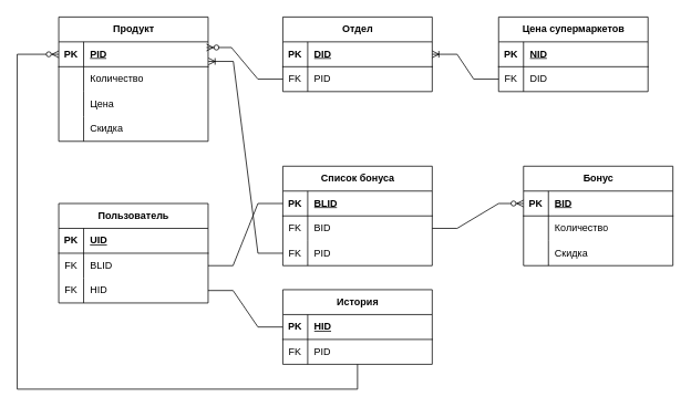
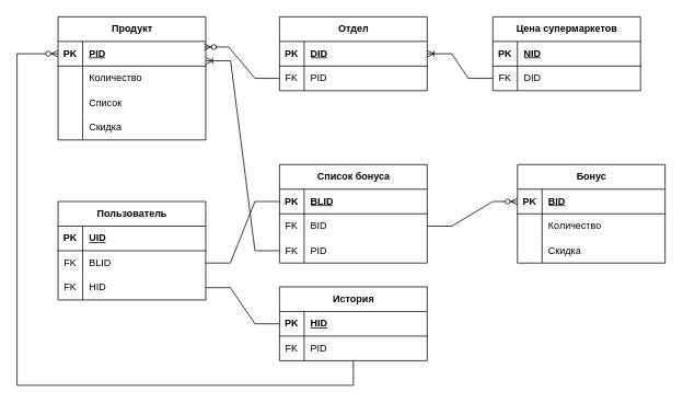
  <mxCell id="0" />
  <mxCell id="1" parent="0" />
  <mxCell id="2" value="Отдел" style="shape=table;startSize=30;container=1;collapsible=1;childLayout=tableLayout;fixedRows=1;rowLines=0;fontStyle=1;align=center;resizeLast=1;html=1;" parent="1" vertex="1"><mxGeometry x="340" y="20" width="180" height="90" as="geometry" /></mxCell>
  <mxCell id="3" value="" style="shape=tableRow;horizontal=0;startSize=0;swimlaneHead=0;swimlaneBody=0;fillColor=none;collapsible=0;dropTarget=0;points=[[0,0.5],[1,0.5]];portConstraint=eastwest;top=0;left=0;right=0;bottom=1;" parent="2" vertex="1"><mxGeometry y="30" width="180" height="30" as="geometry" /></mxCell>
  <mxCell id="4" value="PK" style="shape=partialRectangle;connectable=0;fillColor=none;top=0;left=0;bottom=0;right=0;fontStyle=1;overflow=hidden;whiteSpace=wrap;html=1;" parent="3" vertex="1"><mxGeometry width="30" height="30" as="geometry"><mxRectangle width="30" height="30" as="alternateBounds" /></mxGeometry></mxCell>
  <mxCell id="5" value="DID" style="shape=partialRectangle;connectable=0;fillColor=none;top=0;left=0;bottom=0;right=0;align=left;spacingLeft=6;fontStyle=5;overflow=hidden;whiteSpace=wrap;html=1;" parent="3" vertex="1"><mxGeometry x="30" width="150" height="30" as="geometry"><mxRectangle width="150" height="30" as="alternateBounds" /></mxGeometry></mxCell>
  <mxCell id="6" value="" style="shape=tableRow;horizontal=0;startSize=0;swimlaneHead=0;swimlaneBody=0;fillColor=none;collapsible=0;dropTarget=0;points=[[0,0.5],[1,0.5]];portConstraint=eastwest;top=0;left=0;right=0;bottom=0;" parent="2" vertex="1"><mxGeometry y="60" width="180" height="30" as="geometry" /></mxCell>
  <mxCell id="7" value="FK" style="shape=partialRectangle;connectable=0;fillColor=none;top=0;left=0;bottom=0;right=0;editable=1;overflow=hidden;whiteSpace=wrap;html=1;" parent="6" vertex="1"><mxGeometry width="30" height="30" as="geometry"><mxRectangle width="30" height="30" as="alternateBounds" /></mxGeometry></mxCell>
  <mxCell id="8" value="PID" style="shape=partialRectangle;connectable=0;fillColor=none;top=0;left=0;bottom=0;right=0;align=left;spacingLeft=6;overflow=hidden;whiteSpace=wrap;html=1;" parent="6" vertex="1"><mxGeometry x="30" width="150" height="30" as="geometry"><mxRectangle width="150" height="30" as="alternateBounds" /></mxGeometry></mxCell>
  <mxCell id="9" value="Продукт" style="shape=table;startSize=30;container=1;collapsible=1;childLayout=tableLayout;fixedRows=1;rowLines=0;fontStyle=1;align=center;resizeLast=1;html=1;" parent="1" vertex="1"><mxGeometry x="70" y="20" width="180" height="150" as="geometry" /></mxCell>
  <mxCell id="10" value="" style="shape=tableRow;horizontal=0;startSize=0;swimlaneHead=0;swimlaneBody=0;fillColor=none;collapsible=0;dropTarget=0;points=[[0,0.5],[1,0.5]];portConstraint=eastwest;top=0;left=0;right=0;bottom=1;" parent="9" vertex="1"><mxGeometry y="30" width="180" height="30" as="geometry" /></mxCell>
  <mxCell id="11" value="PK" style="shape=partialRectangle;connectable=0;fillColor=none;top=0;left=0;bottom=0;right=0;fontStyle=1;overflow=hidden;whiteSpace=wrap;html=1;" parent="10" vertex="1"><mxGeometry width="30" height="30" as="geometry"><mxRectangle width="30" height="30" as="alternateBounds" /></mxGeometry></mxCell>
  <mxCell id="12" value="PID" style="shape=partialRectangle;connectable=0;fillColor=none;top=0;left=0;bottom=0;right=0;align=left;spacingLeft=6;fontStyle=5;overflow=hidden;whiteSpace=wrap;html=1;" parent="10" vertex="1"><mxGeometry x="30" width="150" height="30" as="geometry"><mxRectangle width="150" height="30" as="alternateBounds" /></mxGeometry></mxCell>
  <mxCell id="13" value="" style="shape=tableRow;horizontal=0;startSize=0;swimlaneHead=0;swimlaneBody=0;fillColor=none;collapsible=0;dropTarget=0;points=[[0,0.5],[1,0.5]];portConstraint=eastwest;top=0;left=0;right=0;bottom=0;" parent="9" vertex="1"><mxGeometry y="60" width="180" height="30" as="geometry" /></mxCell>
  <mxCell id="14" value="" style="shape=partialRectangle;connectable=0;fillColor=none;top=0;left=0;bottom=0;right=0;editable=1;overflow=hidden;whiteSpace=wrap;html=1;" parent="13" vertex="1"><mxGeometry width="30" height="30" as="geometry"><mxRectangle width="30" height="30" as="alternateBounds" /></mxGeometry></mxCell>
  <mxCell id="15" value="Количество" style="shape=partialRectangle;connectable=0;fillColor=none;top=0;left=0;bottom=0;right=0;align=left;spacingLeft=6;overflow=hidden;whiteSpace=wrap;html=1;" parent="13" vertex="1"><mxGeometry x="30" width="150" height="30" as="geometry"><mxRectangle width="150" height="30" as="alternateBounds" /></mxGeometry></mxCell>
  <mxCell id="16" value="" style="shape=tableRow;horizontal=0;startSize=0;swimlaneHead=0;swimlaneBody=0;fillColor=none;collapsible=0;dropTarget=0;points=[[0,0.5],[1,0.5]];portConstraint=eastwest;top=0;left=0;right=0;bottom=0;" parent="9" vertex="1"><mxGeometry y="90" width="180" height="30" as="geometry" /></mxCell>
  <mxCell id="17" value="" style="shape=partialRectangle;connectable=0;fillColor=none;top=0;left=0;bottom=0;right=0;editable=1;overflow=hidden;whiteSpace=wrap;html=1;" parent="16" vertex="1"><mxGeometry width="30" height="30" as="geometry"><mxRectangle width="30" height="30" as="alternateBounds" /></mxGeometry></mxCell>
- <mxCell id="18" value="Цена" style="shape=partialRectangle;connectable=0;fillColor=none;top=0;left=0;bottom=0;right=0;align=left;spacingLeft=6;overflow=hidden;whiteSpace=wrap;html=1;" parent="16" vertex="1"><mxGeometry x="30" width="150" height="30" as="geometry"><mxRectangle width="150" height="30" as="alternateBounds" /></mxGeometry></mxCell>
+ <mxCell id="18" value="Список" style="shape=partialRectangle;connectable=0;fillColor=none;top=0;left=0;bottom=0;right=0;align=left;spacingLeft=6;overflow=hidden;whiteSpace=wrap;html=1;" parent="16" vertex="1"><mxGeometry x="30" width="150" height="30" as="geometry"><mxRectangle width="150" height="30" as="alternateBounds" /></mxGeometry></mxCell>
  <mxCell id="19" value="" style="shape=tableRow;horizontal=0;startSize=0;swimlaneHead=0;swimlaneBody=0;fillColor=none;collapsible=0;dropTarget=0;points=[[0,0.5],[1,0.5]];portConstraint=eastwest;top=0;left=0;right=0;bottom=0;" parent="9" vertex="1"><mxGeometry y="120" width="180" height="30" as="geometry" /></mxCell>
  <mxCell id="20" value="" style="shape=partialRectangle;connectable=0;fillColor=none;top=0;left=0;bottom=0;right=0;editable=1;overflow=hidden;whiteSpace=wrap;html=1;" parent="19" vertex="1"><mxGeometry width="30" height="30" as="geometry"><mxRectangle width="30" height="30" as="alternateBounds" /></mxGeometry></mxCell>
  <mxCell id="21" value="Скидка" style="shape=partialRectangle;connectable=0;fillColor=none;top=0;left=0;bottom=0;right=0;align=left;spacingLeft=6;overflow=hidden;whiteSpace=wrap;html=1;" parent="19" vertex="1"><mxGeometry x="30" width="150" height="30" as="geometry"><mxRectangle width="150" height="30" as="alternateBounds" /></mxGeometry></mxCell>
  <mxCell id="22" value="Цена супермаркетов" style="shape=table;startSize=30;container=1;collapsible=1;childLayout=tableLayout;fixedRows=1;rowLines=0;fontStyle=1;align=center;resizeLast=1;html=1;" parent="1" vertex="1"><mxGeometry x="600" y="20" width="180" height="90" as="geometry" /></mxCell>
  <mxCell id="23" value="" style="shape=tableRow;horizontal=0;startSize=0;swimlaneHead=0;swimlaneBody=0;fillColor=none;collapsible=0;dropTarget=0;points=[[0,0.5],[1,0.5]];portConstraint=eastwest;top=0;left=0;right=0;bottom=1;" parent="22" vertex="1"><mxGeometry y="30" width="180" height="30" as="geometry" /></mxCell>
  <mxCell id="24" value="PK" style="shape=partialRectangle;connectable=0;fillColor=none;top=0;left=0;bottom=0;right=0;fontStyle=1;overflow=hidden;whiteSpace=wrap;html=1;" parent="23" vertex="1"><mxGeometry width="30" height="30" as="geometry"><mxRectangle width="30" height="30" as="alternateBounds" /></mxGeometry></mxCell>
  <mxCell id="25" value="NID" style="shape=partialRectangle;connectable=0;fillColor=none;top=0;left=0;bottom=0;right=0;align=left;spacingLeft=6;fontStyle=5;overflow=hidden;whiteSpace=wrap;html=1;" parent="23" vertex="1"><mxGeometry x="30" width="150" height="30" as="geometry"><mxRectangle width="150" height="30" as="alternateBounds" /></mxGeometry></mxCell>
  <mxCell id="26" value="" style="shape=tableRow;horizontal=0;startSize=0;swimlaneHead=0;swimlaneBody=0;fillColor=none;collapsible=0;dropTarget=0;points=[[0,0.5],[1,0.5]];portConstraint=eastwest;top=0;left=0;right=0;bottom=0;" parent="22" vertex="1"><mxGeometry y="60" width="180" height="30" as="geometry" /></mxCell>
  <mxCell id="27" value="FK" style="shape=partialRectangle;connectable=0;fillColor=none;top=0;left=0;bottom=0;right=0;editable=1;overflow=hidden;whiteSpace=wrap;html=1;" parent="26" vertex="1"><mxGeometry width="30" height="30" as="geometry"><mxRectangle width="30" height="30" as="alternateBounds" /></mxGeometry></mxCell>
  <mxCell id="28" value="DID" style="shape=partialRectangle;connectable=0;fillColor=none;top=0;left=0;bottom=0;right=0;align=left;spacingLeft=6;overflow=hidden;whiteSpace=wrap;html=1;" parent="26" vertex="1"><mxGeometry x="30" width="150" height="30" as="geometry"><mxRectangle width="150" height="30" as="alternateBounds" /></mxGeometry></mxCell>
  <mxCell id="29" value="" style="fontSize=12;html=1;endArrow=ERzeroToMany;endFill=1;rounded=0;entryX=0.989;entryY=0.227;entryDx=0;entryDy=0;exitX=0;exitY=0.5;exitDx=0;exitDy=0;edgeStyle=entityRelationEdgeStyle;entryPerimeter=0;" parent="1" source="6" target="10" edge="1"><mxGeometry width="100" height="100" relative="1" as="geometry"><mxPoint x="340" y="110" as="sourcePoint" /><mxPoint x="350" y="220" as="targetPoint" /></mxGeometry></mxCell>
  <mxCell id="30" value="" style="fontSize=12;html=1;endArrow=ERoneToMany;rounded=0;entryX=1;entryY=0.5;entryDx=0;entryDy=0;exitX=0;exitY=0.5;exitDx=0;exitDy=0;edgeStyle=entityRelationEdgeStyle;" parent="1" source="26" target="3" edge="1"><mxGeometry width="100" height="100" relative="1" as="geometry"><mxPoint x="600" y="80" as="sourcePoint" /><mxPoint x="700" as="targetPoint" y="-20" /></mxGeometry></mxCell>
  <mxCell id="31" value="Пользователь" style="shape=table;startSize=30;container=1;collapsible=1;childLayout=tableLayout;fixedRows=1;rowLines=0;fontStyle=1;align=center;resizeLast=1;html=1;" parent="1" vertex="1"><mxGeometry x="70" y="245" width="180" height="120" as="geometry" /></mxCell>
  <mxCell id="32" value="" style="shape=tableRow;horizontal=0;startSize=0;swimlaneHead=0;swimlaneBody=0;fillColor=none;collapsible=0;dropTarget=0;points=[[0,0.5],[1,0.5]];portConstraint=eastwest;top=0;left=0;right=0;bottom=1;" parent="31" vertex="1"><mxGeometry y="30" width="180" height="30" as="geometry" /></mxCell>
  <mxCell id="33" value="PK" style="shape=partialRectangle;connectable=0;fillColor=none;top=0;left=0;bottom=0;right=0;fontStyle=1;overflow=hidden;whiteSpace=wrap;html=1;" parent="32" vertex="1"><mxGeometry width="30" height="30" as="geometry"><mxRectangle width="30" height="30" as="alternateBounds" /></mxGeometry></mxCell>
  <mxCell id="34" value="UID" style="shape=partialRectangle;connectable=0;fillColor=none;top=0;left=0;bottom=0;right=0;align=left;spacingLeft=6;fontStyle=5;overflow=hidden;whiteSpace=wrap;html=1;" parent="32" vertex="1"><mxGeometry x="30" width="150" height="30" as="geometry"><mxRectangle width="150" height="30" as="alternateBounds" /></mxGeometry></mxCell>
  <mxCell id="35" value="" style="shape=tableRow;horizontal=0;startSize=0;swimlaneHead=0;swimlaneBody=0;fillColor=none;collapsible=0;dropTarget=0;points=[[0,0.5],[1,0.5]];portConstraint=eastwest;top=0;left=0;right=0;bottom=0;" parent="31" vertex="1"><mxGeometry y="60" width="180" height="30" as="geometry" /></mxCell>
  <mxCell id="36" value="FK" style="shape=partialRectangle;connectable=0;fillColor=none;top=0;left=0;bottom=0;right=0;editable=1;overflow=hidden;whiteSpace=wrap;html=1;" parent="35" vertex="1"><mxGeometry width="30" height="30" as="geometry"><mxRectangle width="30" height="30" as="alternateBounds" /></mxGeometry></mxCell>
  <mxCell id="37" value="BLID" style="shape=partialRectangle;connectable=0;fillColor=none;top=0;left=0;bottom=0;right=0;align=left;spacingLeft=6;overflow=hidden;whiteSpace=wrap;html=1;" parent="35" vertex="1"><mxGeometry x="30" width="150" height="30" as="geometry"><mxRectangle width="150" height="30" as="alternateBounds" /></mxGeometry></mxCell>
  <mxCell id="38" value="" style="shape=tableRow;horizontal=0;startSize=0;swimlaneHead=0;swimlaneBody=0;fillColor=none;collapsible=0;dropTarget=0;points=[[0,0.5],[1,0.5]];portConstraint=eastwest;top=0;left=0;right=0;bottom=0;" parent="31" vertex="1"><mxGeometry y="90" width="180" height="30" as="geometry" /></mxCell>
  <mxCell id="39" value="FK" style="shape=partialRectangle;connectable=0;fillColor=none;top=0;left=0;bottom=0;right=0;editable=1;overflow=hidden;whiteSpace=wrap;html=1;" parent="38" vertex="1"><mxGeometry width="30" height="30" as="geometry"><mxRectangle width="30" height="30" as="alternateBounds" /></mxGeometry></mxCell>
  <mxCell id="40" value="HID" style="shape=partialRectangle;connectable=0;fillColor=none;top=0;left=0;bottom=0;right=0;align=left;spacingLeft=6;overflow=hidden;whiteSpace=wrap;html=1;" parent="38" vertex="1"><mxGeometry x="30" width="150" height="30" as="geometry"><mxRectangle width="150" height="30" as="alternateBounds" /></mxGeometry></mxCell>
  <mxCell id="41" value="Список бонуса" style="shape=table;startSize=30;container=1;collapsible=1;childLayout=tableLayout;fixedRows=1;rowLines=0;fontStyle=1;align=center;resizeLast=1;html=1;" parent="1" vertex="1"><mxGeometry x="340" y="200" width="180" height="120" as="geometry" /></mxCell>
  <mxCell id="42" value="" style="shape=tableRow;horizontal=0;startSize=0;swimlaneHead=0;swimlaneBody=0;fillColor=none;collapsible=0;dropTarget=0;points=[[0,0.5],[1,0.5]];portConstraint=eastwest;top=0;left=0;right=0;bottom=1;" parent="41" vertex="1"><mxGeometry y="30" width="180" height="30" as="geometry" /></mxCell>
  <mxCell id="43" value="PK" style="shape=partialRectangle;connectable=0;fillColor=none;top=0;left=0;bottom=0;right=0;fontStyle=1;overflow=hidden;whiteSpace=wrap;html=1;" parent="42" vertex="1"><mxGeometry width="30" height="30" as="geometry"><mxRectangle width="30" height="30" as="alternateBounds" /></mxGeometry></mxCell>
  <mxCell id="44" value="BLID" style="shape=partialRectangle;connectable=0;fillColor=none;top=0;left=0;bottom=0;right=0;align=left;spacingLeft=6;fontStyle=5;overflow=hidden;whiteSpace=wrap;html=1;" parent="42" vertex="1"><mxGeometry x="30" width="150" height="30" as="geometry"><mxRectangle width="150" height="30" as="alternateBounds" /></mxGeometry></mxCell>
  <mxCell id="45" value="" style="shape=tableRow;horizontal=0;startSize=0;swimlaneHead=0;swimlaneBody=0;fillColor=none;collapsible=0;dropTarget=0;points=[[0,0.5],[1,0.5]];portConstraint=eastwest;top=0;left=0;right=0;bottom=0;" parent="41" vertex="1"><mxGeometry y="60" width="180" height="30" as="geometry" /></mxCell>
  <mxCell id="46" value="FK" style="shape=partialRectangle;connectable=0;fillColor=none;top=0;left=0;bottom=0;right=0;editable=1;overflow=hidden;whiteSpace=wrap;html=1;" parent="45" vertex="1"><mxGeometry width="30" height="30" as="geometry"><mxRectangle width="30" height="30" as="alternateBounds" /></mxGeometry></mxCell>
  <mxCell id="47" value="BID" style="shape=partialRectangle;connectable=0;fillColor=none;top=0;left=0;bottom=0;right=0;align=left;spacingLeft=6;overflow=hidden;whiteSpace=wrap;html=1;" parent="45" vertex="1"><mxGeometry x="30" width="150" height="30" as="geometry"><mxRectangle width="150" height="30" as="alternateBounds" /></mxGeometry></mxCell>
  <mxCell id="48" value="" style="shape=tableRow;horizontal=0;startSize=0;swimlaneHead=0;swimlaneBody=0;fillColor=none;collapsible=0;dropTarget=0;points=[[0,0.5],[1,0.5]];portConstraint=eastwest;top=0;left=0;right=0;bottom=0;" vertex="1" parent="41"><mxGeometry y="90" width="180" height="30" as="geometry" /></mxCell>
  <mxCell id="49" value="FK" style="shape=partialRectangle;connectable=0;fillColor=none;top=0;left=0;bottom=0;right=0;editable=1;overflow=hidden;whiteSpace=wrap;html=1;" vertex="1" parent="48"><mxGeometry width="30" height="30" as="geometry"><mxRectangle width="30" height="30" as="alternateBounds" /></mxGeometry></mxCell>
  <mxCell id="50" value="PID" style="shape=partialRectangle;connectable=0;fillColor=none;top=0;left=0;bottom=0;right=0;align=left;spacingLeft=6;overflow=hidden;whiteSpace=wrap;html=1;" vertex="1" parent="48"><mxGeometry x="30" width="150" height="30" as="geometry"><mxRectangle width="150" height="30" as="alternateBounds" /></mxGeometry></mxCell>
  <mxCell id="51" value="" style="endArrow=none;html=1;rounded=0;exitX=1;exitY=0.5;exitDx=0;exitDy=0;entryX=0;entryY=0.5;entryDx=0;entryDy=0;edgeStyle=entityRelationEdgeStyle;" parent="1" source="35" target="42" edge="1"><mxGeometry relative="1" as="geometry"><mxPoint x="520" y="200" as="sourcePoint" /><mxPoint x="680" y="200" as="targetPoint" /></mxGeometry></mxCell>
  <mxCell id="52" value="Бонус" style="shape=table;startSize=30;container=1;collapsible=1;childLayout=tableLayout;fixedRows=1;rowLines=0;fontStyle=1;align=center;resizeLast=1;html=1;" parent="1" vertex="1"><mxGeometry x="630" y="200" width="180" height="120" as="geometry" /></mxCell>
  <mxCell id="53" value="" style="shape=tableRow;horizontal=0;startSize=0;swimlaneHead=0;swimlaneBody=0;fillColor=none;collapsible=0;dropTarget=0;points=[[0,0.5],[1,0.5]];portConstraint=eastwest;top=0;left=0;right=0;bottom=1;" parent="52" vertex="1"><mxGeometry y="30" width="180" height="30" as="geometry" /></mxCell>
  <mxCell id="54" value="PK" style="shape=partialRectangle;connectable=0;fillColor=none;top=0;left=0;bottom=0;right=0;fontStyle=1;overflow=hidden;whiteSpace=wrap;html=1;" parent="53" vertex="1"><mxGeometry width="30" height="30" as="geometry"><mxRectangle width="30" height="30" as="alternateBounds" /></mxGeometry></mxCell>
  <mxCell id="55" value="BID" style="shape=partialRectangle;connectable=0;fillColor=none;top=0;left=0;bottom=0;right=0;align=left;spacingLeft=6;fontStyle=5;overflow=hidden;whiteSpace=wrap;html=1;" parent="53" vertex="1"><mxGeometry x="30" width="150" height="30" as="geometry"><mxRectangle width="150" height="30" as="alternateBounds" /></mxGeometry></mxCell>
  <mxCell id="56" value="" style="shape=tableRow;horizontal=0;startSize=0;swimlaneHead=0;swimlaneBody=0;fillColor=none;collapsible=0;dropTarget=0;points=[[0,0.5],[1,0.5]];portConstraint=eastwest;top=0;left=0;right=0;bottom=0;" parent="52" vertex="1"><mxGeometry y="60" width="180" height="30" as="geometry" /></mxCell>
  <mxCell id="57" value="" style="shape=partialRectangle;connectable=0;fillColor=none;top=0;left=0;bottom=0;right=0;editable=1;overflow=hidden;whiteSpace=wrap;html=1;" parent="56" vertex="1"><mxGeometry width="30" height="30" as="geometry"><mxRectangle width="30" height="30" as="alternateBounds" /></mxGeometry></mxCell>
  <mxCell id="58" value="Количество" style="shape=partialRectangle;connectable=0;fillColor=none;top=0;left=0;bottom=0;right=0;align=left;spacingLeft=6;overflow=hidden;whiteSpace=wrap;html=1;" parent="56" vertex="1"><mxGeometry x="30" width="150" height="30" as="geometry"><mxRectangle width="150" height="30" as="alternateBounds" /></mxGeometry></mxCell>
  <mxCell id="59" value="" style="shape=tableRow;horizontal=0;startSize=0;swimlaneHead=0;swimlaneBody=0;fillColor=none;collapsible=0;dropTarget=0;points=[[0,0.5],[1,0.5]];portConstraint=eastwest;top=0;left=0;right=0;bottom=0;" parent="52" vertex="1"><mxGeometry y="90" width="180" height="30" as="geometry" /></mxCell>
  <mxCell id="60" value="" style="shape=partialRectangle;connectable=0;fillColor=none;top=0;left=0;bottom=0;right=0;editable=1;overflow=hidden;whiteSpace=wrap;html=1;" parent="59" vertex="1"><mxGeometry width="30" height="30" as="geometry"><mxRectangle width="30" height="30" as="alternateBounds" /></mxGeometry></mxCell>
  <mxCell id="61" value="Скидка" style="shape=partialRectangle;connectable=0;fillColor=none;top=0;left=0;bottom=0;right=0;align=left;spacingLeft=6;overflow=hidden;whiteSpace=wrap;html=1;" parent="59" vertex="1"><mxGeometry x="30" width="150" height="30" as="geometry"><mxRectangle width="150" height="30" as="alternateBounds" /></mxGeometry></mxCell>
  <mxCell id="62" value="" style="edgeStyle=entityRelationEdgeStyle;fontSize=12;html=1;endArrow=ERzeroToMany;endFill=1;rounded=0;exitX=1;exitY=0.5;exitDx=0;exitDy=0;entryX=0;entryY=0.5;entryDx=0;entryDy=0;" parent="1" source="45" target="53" edge="1"><mxGeometry width="100" height="100" relative="1" as="geometry"><mxPoint x="490" y="470" as="sourcePoint" /><mxPoint x="590" y="370" as="targetPoint" /></mxGeometry></mxCell>
  <mxCell id="63" value="История" style="shape=table;startSize=30;container=1;collapsible=1;childLayout=tableLayout;fixedRows=1;rowLines=0;fontStyle=1;align=center;resizeLast=1;html=1;" parent="1" vertex="1"><mxGeometry x="340" y="349" width="180" height="90" as="geometry" /></mxCell>
  <mxCell id="64" value="" style="shape=tableRow;horizontal=0;startSize=0;swimlaneHead=0;swimlaneBody=0;fillColor=none;collapsible=0;dropTarget=0;points=[[0,0.5],[1,0.5]];portConstraint=eastwest;top=0;left=0;right=0;bottom=1;" parent="63" vertex="1"><mxGeometry y="30" width="180" height="30" as="geometry" /></mxCell>
  <mxCell id="65" value="PK" style="shape=partialRectangle;connectable=0;fillColor=none;top=0;left=0;bottom=0;right=0;fontStyle=1;overflow=hidden;whiteSpace=wrap;html=1;" parent="64" vertex="1"><mxGeometry width="30" height="30" as="geometry"><mxRectangle width="30" height="30" as="alternateBounds" /></mxGeometry></mxCell>
  <mxCell id="66" value="HID" style="shape=partialRectangle;connectable=0;fillColor=none;top=0;left=0;bottom=0;right=0;align=left;spacingLeft=6;fontStyle=5;overflow=hidden;whiteSpace=wrap;html=1;" parent="64" vertex="1"><mxGeometry x="30" width="150" height="30" as="geometry"><mxRectangle width="150" height="30" as="alternateBounds" /></mxGeometry></mxCell>
  <mxCell id="67" value="" style="shape=tableRow;horizontal=0;startSize=0;swimlaneHead=0;swimlaneBody=0;fillColor=none;collapsible=0;dropTarget=0;points=[[0,0.5],[1,0.5]];portConstraint=eastwest;top=0;left=0;right=0;bottom=0;" parent="63" vertex="1"><mxGeometry y="60" width="180" height="30" as="geometry" /></mxCell>
  <mxCell id="68" value="FK" style="shape=partialRectangle;connectable=0;fillColor=none;top=0;left=0;bottom=0;right=0;editable=1;overflow=hidden;whiteSpace=wrap;html=1;" parent="67" vertex="1"><mxGeometry width="30" height="30" as="geometry"><mxRectangle width="30" height="30" as="alternateBounds" /></mxGeometry></mxCell>
  <mxCell id="69" value="PID" style="shape=partialRectangle;connectable=0;fillColor=none;top=0;left=0;bottom=0;right=0;align=left;spacingLeft=6;overflow=hidden;whiteSpace=wrap;html=1;" parent="67" vertex="1"><mxGeometry x="30" width="150" height="30" as="geometry"><mxRectangle width="150" height="30" as="alternateBounds" /></mxGeometry></mxCell>
  <mxCell id="70" value="" style="edgeStyle=orthogonalEdgeStyle;fontSize=12;html=1;endArrow=ERzeroToMany;endFill=1;rounded=0;entryX=0;entryY=0.5;entryDx=0;entryDy=0;" parent="1" source="67" target="10" edge="1"><mxGeometry width="100" height="100" relative="1" as="geometry"><mxPoint x="70" y="500" as="sourcePoint" /><mxPoint x="170" y="400" as="targetPoint" /><Array as="points"><mxPoint x="430" y="469" /><mxPoint x="20" y="469" /><mxPoint x="20" y="65" /></Array></mxGeometry></mxCell>
  <mxCell id="71" value="" style="endArrow=none;html=1;rounded=0;exitX=1;exitY=0.5;exitDx=0;exitDy=0;entryX=0;entryY=0.5;entryDx=0;entryDy=0;edgeStyle=entityRelationEdgeStyle;" parent="1" source="38" target="64" edge="1"><mxGeometry relative="1" as="geometry"><mxPoint x="270" y="350" as="sourcePoint" /><mxPoint x="430" y="350" as="targetPoint" /></mxGeometry></mxCell>
  <mxCell id="72" value="" style="edgeStyle=entityRelationEdgeStyle;fontSize=12;html=1;endArrow=ERoneToMany;rounded=0;entryX=1.002;entryY=0.787;entryDx=0;entryDy=0;entryPerimeter=0;exitX=0;exitY=0.5;exitDx=0;exitDy=0;" edge="1" parent="1" source="48" target="10"><mxGeometry width="100" height="100" relative="1" as="geometry"><mxPoint x="270" y="230" as="sourcePoint" /><mxPoint x="370" y="130" as="targetPoint" /></mxGeometry></mxCell>
